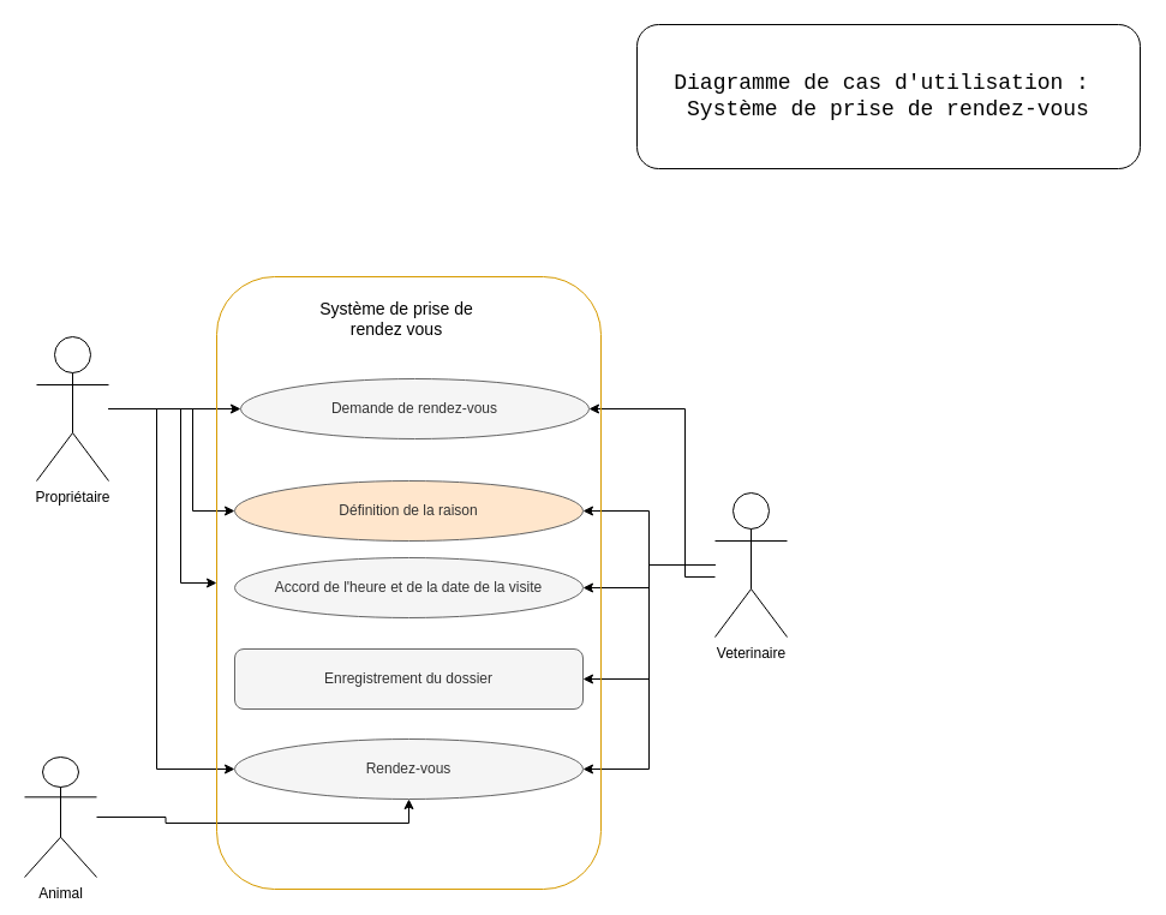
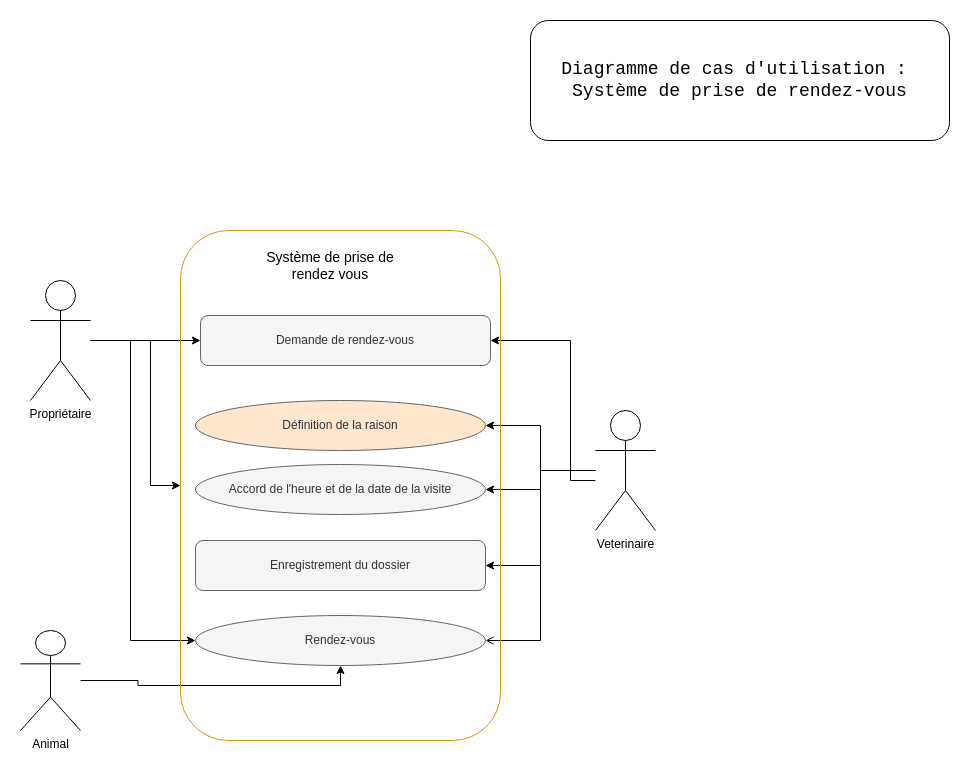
  <mxCell id="0" />
  <mxCell id="1" parent="0" />
- <mxCell id="2" style="edgeStyle=orthogonalEdgeStyle;rounded=0;orthogonalLoop=1;jettySize=auto;html=1;entryX=0;entryY=0.5;entryDx=0;entryDy=0;" edge="1" parent="1" source="6" target="18"><mxGeometry relative="1" as="geometry"><Array as="points"><mxPoint x="160" y="340" /><mxPoint x="160" y="425" /></Array></mxGeometry></mxCell>
  <mxCell id="3" style="edgeStyle=orthogonalEdgeStyle;rounded=0;orthogonalLoop=1;jettySize=auto;html=1;" edge="1" parent="1" source="6" target="15"><mxGeometry relative="1" as="geometry"><Array as="points"><mxPoint x="150" y="340" /><mxPoint x="150" y="485" /></Array></mxGeometry></mxCell>
  <mxCell id="4" style="edgeStyle=orthogonalEdgeStyle;rounded=0;orthogonalLoop=1;jettySize=auto;html=1;entryX=0;entryY=0.5;entryDx=0;entryDy=0;" edge="1" parent="1" source="6" target="21"><mxGeometry relative="1" as="geometry"><Array as="points"><mxPoint x="130" y="340" /><mxPoint x="130" y="640" /></Array></mxGeometry></mxCell>
  <mxCell id="5" style="edgeStyle=orthogonalEdgeStyle;rounded=0;orthogonalLoop=1;jettySize=auto;html=1;" edge="1" parent="1" source="6" target="17"><mxGeometry relative="1" as="geometry" /></mxCell>
  <mxCell id="6" value="Propriétaire" style="shape=umlActor;verticalLabelPosition=bottom;verticalAlign=top;html=1;outlineConnect=0;" vertex="1" parent="1"><mxGeometry x="30" y="280" width="60" height="120" as="geometry" /></mxCell>
  <mxCell id="7" style="edgeStyle=orthogonalEdgeStyle;rounded=0;orthogonalLoop=1;jettySize=auto;html=1;entryX=0.5;entryY=1;entryDx=0;entryDy=0;" edge="1" parent="1" source="8" target="21"><mxGeometry relative="1" as="geometry" /></mxCell>
  <mxCell id="8" value="Animal" style="shape=umlActor;verticalLabelPosition=bottom;verticalAlign=top;html=1;outlineConnect=0;" vertex="1" parent="1"><mxGeometry x="20" y="630" width="60" height="100" as="geometry" /></mxCell>
  <mxCell id="9" value="" style="edgeStyle=orthogonalEdgeStyle;rounded=0;orthogonalLoop=1;jettySize=auto;html=1;" edge="1" parent="1" source="14" target="19"><mxGeometry relative="1" as="geometry" /></mxCell>
  <mxCell id="10" style="edgeStyle=orthogonalEdgeStyle;rounded=0;orthogonalLoop=1;jettySize=auto;html=1;entryX=1;entryY=0.5;entryDx=0;entryDy=0;" edge="1" parent="1" source="14" target="18"><mxGeometry relative="1" as="geometry" /></mxCell>
  <mxCell id="11" style="edgeStyle=orthogonalEdgeStyle;rounded=0;orthogonalLoop=1;jettySize=auto;html=1;entryX=1;entryY=0.5;entryDx=0;entryDy=0;" edge="1" parent="1" source="14" target="17"><mxGeometry relative="1" as="geometry"><Array as="points"><mxPoint x="570" y="480" /><mxPoint x="570" y="340" /></Array></mxGeometry></mxCell>
  <mxCell id="12" style="edgeStyle=orthogonalEdgeStyle;rounded=0;orthogonalLoop=1;jettySize=auto;html=1;entryX=1;entryY=0.5;entryDx=0;entryDy=0;" edge="1" parent="1" source="14" target="20"><mxGeometry relative="1" as="geometry" /></mxCell>
- <mxCell id="13" style="edgeStyle=orthogonalEdgeStyle;rounded=0;orthogonalLoop=1;jettySize=auto;html=1;entryX=1;entryY=0.5;entryDx=0;entryDy=0;" edge="1" parent="1" source="14" target="21"><mxGeometry relative="1" as="geometry" /></mxCell>
+ <mxCell id="13" style="edgeStyle=orthogonalEdgeStyle;rounded=0;orthogonalLoop=1;jettySize=auto;html=1;entryX=1;entryY=0.5;entryDx=0;entryDy=0;endArrow=open;" edge="1" parent="1" source="14" target="21"><mxGeometry relative="1" as="geometry" /></mxCell>
  <mxCell id="14" value="Veterinaire" style="shape=umlActor;verticalLabelPosition=bottom;verticalAlign=top;html=1;outlineConnect=0;" vertex="1" parent="1"><mxGeometry x="595" y="410" width="60" height="120" as="geometry" /></mxCell>
  <mxCell id="15" value="" style="rounded=1;whiteSpace=wrap;html=1;strokeColor=#d79b00;fillColor=none;" vertex="1" parent="1"><mxGeometry x="180" y="230" width="320" height="510" as="geometry" /></mxCell>
  <mxCell id="16" value="&lt;font style=&quot;font-size: 14px&quot;&gt;Système de prise de rendez vous&lt;/font&gt;" style="text;html=1;strokeColor=none;fillColor=none;align=center;verticalAlign=middle;whiteSpace=wrap;rounded=0;" vertex="1" parent="1"><mxGeometry x="260" y="255" width="140" height="20" as="geometry" /></mxCell>
- <mxCell id="17" value="Demande de rendez-vous" style="ellipse;whiteSpace=wrap;html=1;fillColor=#f5f5f5;strokeColor=#666666;fontColor=#333333;" vertex="1" parent="1"><mxGeometry x="200" y="315" width="290" height="50" as="geometry" /></mxCell>
+ <mxCell id="17" value="Demande de rendez-vous" style="whiteSpace=wrap;html=1;fillColor=#f5f5f5;strokeColor=#666666;fontColor=#333333;rounded=1;" vertex="1" parent="1"><mxGeometry x="200" y="315" width="290" height="50" as="geometry" /></mxCell>
  <mxCell id="18" value="Définition de la raison" style="ellipse;whiteSpace=wrap;html=1;fillColor=#ffe6cc;strokeColor=#666666;fontColor=#333333;" vertex="1" parent="1"><mxGeometry x="195" y="400" width="290" height="50" as="geometry" /></mxCell>
  <mxCell id="19" value="Accord de l'heure et de la date de la visite" style="ellipse;whiteSpace=wrap;html=1;fillColor=#f5f5f5;strokeColor=#666666;fontColor=#333333;" vertex="1" parent="1"><mxGeometry x="195" y="464" width="290" height="50" as="geometry" /></mxCell>
  <mxCell id="20" value="Enregistrement du dossier" style="whiteSpace=wrap;html=1;fillColor=#f5f5f5;strokeColor=#666666;fontColor=#333333;rounded=1;" vertex="1" parent="1"><mxGeometry x="195" y="540" width="290" height="50" as="geometry" /></mxCell>
  <mxCell id="21" value="Rendez-vous" style="ellipse;whiteSpace=wrap;html=1;fillColor=#f5f5f5;strokeColor=#666666;fontColor=#333333;" vertex="1" parent="1"><mxGeometry x="195" y="615" width="290" height="50" as="geometry" /></mxCell>
  <mxCell id="22" value="&lt;font style=&quot;font-size: 18px&quot; face=&quot;Courier New&quot;&gt;Diagramme de cas d'utilisation :&amp;nbsp;&lt;br&gt;Système de prise de rendez-vous&lt;/font&gt;" style="rounded=1;whiteSpace=wrap;html=1;" vertex="1" parent="1"><mxGeometry x="530" width="419" height="120" as="geometry" y="20" /></mxCell>
